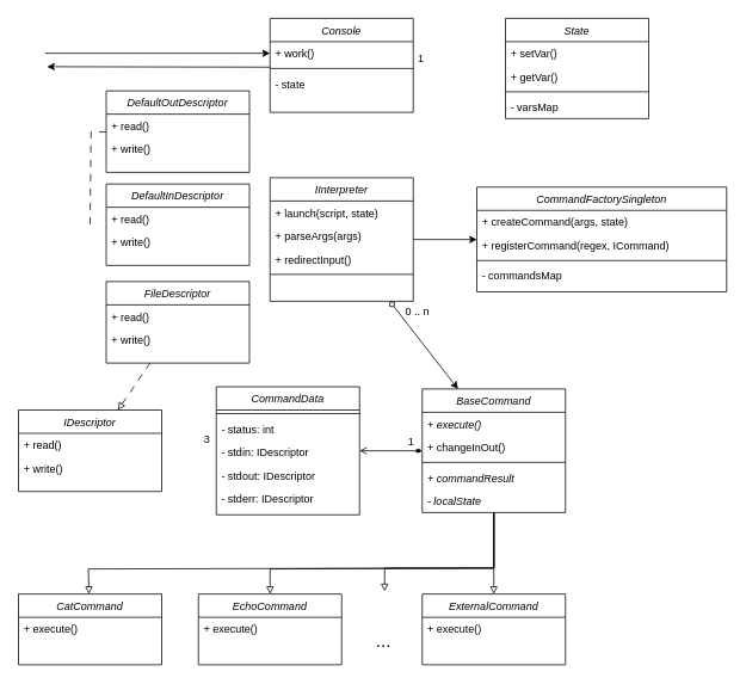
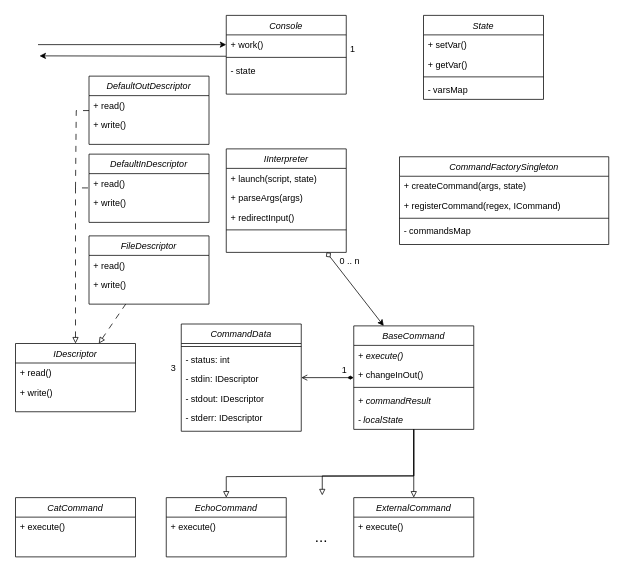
  <mxCell id="0" />
  <mxCell id="1" parent="0" />
  <mxCell id="2" value="BaseCommand" style="swimlane;fontStyle=2;align=center;verticalAlign=top;childLayout=stackLayout;horizontal=1;startSize=26;horizontalStack=0;resizeParent=1;resizeLast=0;collapsible=1;marginBottom=0;rounded=0;shadow=0;strokeWidth=1;" parent="1" vertex="1"><mxGeometry x="471" y="434" width="160" height="138" as="geometry"><mxRectangle x="230" y="140" width="160" height="26" as="alternateBounds" /></mxGeometry></mxCell>
  <mxCell id="3" value="+ execute()" style="text;align=left;verticalAlign=top;spacingLeft=4;spacingRight=4;overflow=hidden;rotatable=0;points=[[0,0.5],[1,0.5]];portConstraint=eastwest;rounded=0;shadow=0;html=0;fontStyle=2" parent="2" vertex="1"><mxGeometry y="26" width="160" height="26" as="geometry" /></mxCell>
  <mxCell id="4" value="+ changeInOut()" style="text;align=left;verticalAlign=top;spacingLeft=4;spacingRight=4;overflow=hidden;rotatable=0;points=[[0,0.5],[1,0.5]];portConstraint=eastwest;rounded=0;shadow=0;html=0;fontStyle=0" parent="2" vertex="1"><mxGeometry y="52" width="160" height="26" as="geometry" /></mxCell>
  <mxCell id="5" value="" style="line;html=1;strokeWidth=1;align=left;verticalAlign=middle;spacingTop=-1;spacingLeft=3;spacingRight=3;rotatable=0;labelPosition=right;points=[];portConstraint=eastwest;" parent="2" vertex="1"><mxGeometry y="78" width="160" height="8" as="geometry" /></mxCell>
  <mxCell id="6" value="+ commandResult" style="text;align=left;verticalAlign=top;spacingLeft=4;spacingRight=4;overflow=hidden;rotatable=0;points=[[0,0.5],[1,0.5]];portConstraint=eastwest;rounded=0;shadow=0;html=0;fontStyle=2" parent="2" vertex="1"><mxGeometry y="86" width="160" height="26" as="geometry" /></mxCell>
  <mxCell id="7" value="- localState" style="text;align=left;verticalAlign=top;spacingLeft=4;spacingRight=4;overflow=hidden;rotatable=0;points=[[0,0.5],[1,0.5]];portConstraint=eastwest;rounded=0;shadow=0;html=0;fontStyle=2" parent="2" vertex="1"><mxGeometry y="112" width="160" height="26" as="geometry" /></mxCell>
  <mxCell id="8" value="CatCommand" style="swimlane;fontStyle=2;align=center;verticalAlign=top;childLayout=stackLayout;horizontal=1;startSize=26;horizontalStack=0;resizeParent=1;resizeLast=0;collapsible=1;marginBottom=0;rounded=0;shadow=0;strokeWidth=1;" parent="1" vertex="1"><mxGeometry x="20" y="663" width="160" height="79" as="geometry"><mxRectangle x="230" y="140" width="160" height="26" as="alternateBounds" /></mxGeometry></mxCell>
  <mxCell id="9" value="+ execute()" style="text;align=left;verticalAlign=top;spacingLeft=4;spacingRight=4;overflow=hidden;rotatable=0;points=[[0,0.5],[1,0.5]];portConstraint=eastwest;rounded=0;shadow=0;html=0;" parent="8" vertex="1"><mxGeometry y="26" width="160" height="26" as="geometry" /></mxCell>
  <mxCell id="10" value="CommandData" style="swimlane;fontStyle=2;align=center;verticalAlign=top;childLayout=stackLayout;horizontal=1;startSize=26;horizontalStack=0;resizeParent=1;resizeLast=0;collapsible=1;marginBottom=0;rounded=0;shadow=0;strokeWidth=1;" parent="1" vertex="1"><mxGeometry x="241" y="431.5" width="160" height="143" as="geometry"><mxRectangle x="230" y="140" width="160" height="26" as="alternateBounds" /></mxGeometry></mxCell>
  <mxCell id="11" value="" style="line;html=1;strokeWidth=1;align=left;verticalAlign=middle;spacingTop=-1;spacingLeft=3;spacingRight=3;rotatable=0;labelPosition=right;points=[];portConstraint=eastwest;" parent="10" vertex="1"><mxGeometry y="26" width="160" height="8" as="geometry" /></mxCell>
  <mxCell id="12" value="- status: int" style="text;align=left;verticalAlign=top;spacingLeft=4;spacingRight=4;overflow=hidden;rotatable=0;points=[[0,0.5],[1,0.5]];portConstraint=eastwest;rounded=0;shadow=0;html=0;" parent="10" vertex="1"><mxGeometry y="34" width="160" height="26" as="geometry" /></mxCell>
  <mxCell id="13" value="- stdin: IDescriptor" style="text;align=left;verticalAlign=top;spacingLeft=4;spacingRight=4;overflow=hidden;rotatable=0;points=[[0,0.5],[1,0.5]];portConstraint=eastwest;rounded=0;shadow=0;html=0;" parent="10" vertex="1"><mxGeometry y="60" width="160" height="26" as="geometry" /></mxCell>
  <mxCell id="14" value="- stdout: IDescriptor" style="text;align=left;verticalAlign=top;spacingLeft=4;spacingRight=4;overflow=hidden;rotatable=0;points=[[0,0.5],[1,0.5]];portConstraint=eastwest;rounded=0;shadow=0;html=0;" parent="10" vertex="1"><mxGeometry y="86" width="160" height="26" as="geometry" /></mxCell>
  <mxCell id="15" value="- stderr: IDescriptor" style="text;align=left;verticalAlign=top;spacingLeft=4;spacingRight=4;overflow=hidden;rotatable=0;points=[[0,0.5],[1,0.5]];portConstraint=eastwest;rounded=0;shadow=0;html=0;" parent="10" vertex="1"><mxGeometry y="112" width="160" height="26" as="geometry" /></mxCell>
  <mxCell id="16" value="&lt;font style=&quot;font-size: 20px;&quot;&gt;...&lt;/font&gt;" style="text;html=1;align=center;verticalAlign=middle;whiteSpace=wrap;rounded=0;" parent="1" vertex="1"><mxGeometry x="398" y="700" width="60" height="30" as="geometry" /></mxCell>
  <mxCell id="17" value="EchoCommand" style="swimlane;fontStyle=2;align=center;verticalAlign=top;childLayout=stackLayout;horizontal=1;startSize=26;horizontalStack=0;resizeParent=1;resizeLast=0;collapsible=1;marginBottom=0;rounded=0;shadow=0;strokeWidth=1;" parent="1" vertex="1"><mxGeometry x="221" y="663" width="160" height="79" as="geometry"><mxRectangle x="230" y="140" width="160" height="26" as="alternateBounds" /></mxGeometry></mxCell>
  <mxCell id="18" value="+ execute()" style="text;align=left;verticalAlign=top;spacingLeft=4;spacingRight=4;overflow=hidden;rotatable=0;points=[[0,0.5],[1,0.5]];portConstraint=eastwest;rounded=0;shadow=0;html=0;" parent="17" vertex="1"><mxGeometry y="26" width="160" height="26" as="geometry" /></mxCell>
  <mxCell id="19" value="IInterpreter" style="swimlane;fontStyle=2;align=center;verticalAlign=top;childLayout=stackLayout;horizontal=1;startSize=26;horizontalStack=0;resizeParent=1;resizeLast=0;collapsible=1;marginBottom=0;rounded=0;shadow=0;strokeWidth=1;" parent="1" vertex="1"><mxGeometry x="301" y="198" width="160" height="138" as="geometry"><mxRectangle x="230" y="140" width="160" height="26" as="alternateBounds" /></mxGeometry></mxCell>
  <mxCell id="20" value="+ launch(script, state)" style="text;align=left;verticalAlign=top;spacingLeft=4;spacingRight=4;overflow=hidden;rotatable=0;points=[[0,0.5],[1,0.5]];portConstraint=eastwest;rounded=0;shadow=0;html=0;" parent="19" vertex="1"><mxGeometry y="26" width="160" height="26" as="geometry" /></mxCell>
  <mxCell id="21" value="+ parseArgs(args)" style="text;align=left;verticalAlign=top;spacingLeft=4;spacingRight=4;overflow=hidden;rotatable=0;points=[[0,0.5],[1,0.5]];portConstraint=eastwest;rounded=0;shadow=0;html=0;" parent="19" vertex="1"><mxGeometry y="52" width="160" height="26" as="geometry" /></mxCell>
  <mxCell id="22" value="+ redirectInput()" style="text;align=left;verticalAlign=top;spacingLeft=4;spacingRight=4;overflow=hidden;rotatable=0;points=[[0,0.5],[1,0.5]];portConstraint=eastwest;rounded=0;shadow=0;html=0;" vertex="1" parent="19"><mxGeometry y="78" width="160" height="26" as="geometry" /></mxCell>
  <mxCell id="23" value="" style="line;html=1;strokeWidth=1;align=left;verticalAlign=middle;spacingTop=-1;spacingLeft=3;spacingRight=3;rotatable=0;labelPosition=right;points=[];portConstraint=eastwest;" parent="19" vertex="1"><mxGeometry y="104" width="160" height="8" as="geometry" /></mxCell>
  <mxCell id="24" value="CommandFactorySingleton" style="swimlane;fontStyle=2;align=center;verticalAlign=top;childLayout=stackLayout;horizontal=1;startSize=26;horizontalStack=0;resizeParent=1;resizeLast=0;collapsible=1;marginBottom=0;rounded=0;shadow=0;strokeWidth=1;" parent="1" vertex="1"><mxGeometry x="532" y="208.5" width="279" height="117" as="geometry"><mxRectangle x="230" y="140" width="160" height="26" as="alternateBounds" /></mxGeometry></mxCell>
  <mxCell id="25" value="+ createCommand(args, state)" style="text;align=left;verticalAlign=top;spacingLeft=4;spacingRight=4;overflow=hidden;rotatable=0;points=[[0,0.5],[1,0.5]];portConstraint=eastwest;rounded=0;shadow=0;html=0;" parent="24" vertex="1"><mxGeometry y="26" width="279" height="26" as="geometry" /></mxCell>
  <mxCell id="26" value="+ registerCommand(regex, ICommand)" style="text;align=left;verticalAlign=top;spacingLeft=4;spacingRight=4;overflow=hidden;rotatable=0;points=[[0,0.5],[1,0.5]];portConstraint=eastwest;rounded=0;shadow=0;html=0;" parent="24" vertex="1"><mxGeometry y="52" width="279" height="26" as="geometry" /></mxCell>
  <mxCell id="27" value="" style="line;html=1;strokeWidth=1;align=left;verticalAlign=middle;spacingTop=-1;spacingLeft=3;spacingRight=3;rotatable=0;labelPosition=right;points=[];portConstraint=eastwest;" parent="24" vertex="1"><mxGeometry y="78" width="279" height="8" as="geometry" /></mxCell>
  <mxCell id="28" value="- commandsMap" style="text;align=left;verticalAlign=top;spacingLeft=4;spacingRight=4;overflow=hidden;rotatable=0;points=[[0,0.5],[1,0.5]];portConstraint=eastwest;rounded=0;shadow=0;html=0;" parent="24" vertex="1"><mxGeometry y="86" width="279" height="26" as="geometry" /></mxCell>
  <mxCell id="29" value="ExternalCommand" style="swimlane;fontStyle=2;align=center;verticalAlign=top;childLayout=stackLayout;horizontal=1;startSize=26;horizontalStack=0;resizeParent=1;resizeLast=0;collapsible=1;marginBottom=0;rounded=0;shadow=0;strokeWidth=1;" parent="1" vertex="1"><mxGeometry x="471" y="663" width="160" height="79" as="geometry"><mxRectangle x="230" y="140" width="160" height="26" as="alternateBounds" /></mxGeometry></mxCell>
  <mxCell id="30" value="+ execute()" style="text;align=left;verticalAlign=top;spacingLeft=4;spacingRight=4;overflow=hidden;rotatable=0;points=[[0,0.5],[1,0.5]];portConstraint=eastwest;rounded=0;shadow=0;html=0;" parent="29" vertex="1"><mxGeometry y="26" width="160" height="26" as="geometry" /></mxCell>
  <mxCell id="31" value="Console" style="swimlane;fontStyle=2;align=center;verticalAlign=top;childLayout=stackLayout;horizontal=1;startSize=26;horizontalStack=0;resizeParent=1;resizeLast=0;collapsible=1;marginBottom=0;rounded=0;shadow=0;strokeWidth=1;" parent="1" vertex="1"><mxGeometry x="301" y="20" width="160" height="105" as="geometry"><mxRectangle x="230" y="140" width="160" height="26" as="alternateBounds" /></mxGeometry></mxCell>
  <mxCell id="32" value="+ work()" style="text;align=left;verticalAlign=top;spacingLeft=4;spacingRight=4;overflow=hidden;rotatable=0;points=[[0,0.5],[1,0.5]];portConstraint=eastwest;rounded=0;shadow=0;html=0;" parent="31" vertex="1"><mxGeometry y="26" width="160" height="26" as="geometry" /></mxCell>
  <mxCell id="33" value="" style="line;html=1;strokeWidth=1;align=left;verticalAlign=middle;spacingTop=-1;spacingLeft=3;spacingRight=3;rotatable=0;labelPosition=right;points=[];portConstraint=eastwest;" parent="31" vertex="1"><mxGeometry y="52" width="160" height="8" as="geometry" /></mxCell>
  <mxCell id="34" value="- state" style="text;align=left;verticalAlign=top;spacingLeft=4;spacingRight=4;overflow=hidden;rotatable=0;points=[[0,0.5],[1,0.5]];portConstraint=eastwest;rounded=0;shadow=0;html=0;" parent="31" vertex="1"><mxGeometry y="60" width="160" height="26" as="geometry" /></mxCell>
  <mxCell id="35" value="" style="endArrow=open;html=1;rounded=0;startArrow=diamondThin;startFill=1;" parent="1" source="2" target="10" edge="1"><mxGeometry width="50" height="50" relative="1" as="geometry"><mxPoint x="393" y="592" as="sourcePoint" /><mxPoint x="443" y="542" as="targetPoint" /></mxGeometry></mxCell>
  <mxCell id="36" value="1" style="text;html=1;align=center;verticalAlign=middle;whiteSpace=wrap;rounded=0;" parent="1" vertex="1"><mxGeometry x="429" y="478" width="60" height="30" as="geometry" /></mxCell>
- <mxCell id="37" value="" style="endArrow=block;html=1;rounded=0;endFill=0;" parent="1" source="2" target="8" edge="1"><mxGeometry width="50" height="50" relative="1" as="geometry"><mxPoint x="251" y="523" as="sourcePoint" /><mxPoint x="173" y="523" as="targetPoint" /><Array as="points"><mxPoint x="551" y="634" /><mxPoint x="98" y="635" /></Array></mxGeometry></mxCell>
  <mxCell id="38" value="" style="endArrow=block;html=1;rounded=0;endFill=0;" parent="1" target="17" edge="1"><mxGeometry width="50" height="50" relative="1" as="geometry"><mxPoint x="551" y="572" as="sourcePoint" /><mxPoint x="83" y="663" as="targetPoint" /><Array as="points"><mxPoint x="551" y="634" /><mxPoint x="301" y="635" /></Array></mxGeometry></mxCell>
  <mxCell id="39" value="" style="endArrow=block;html=1;rounded=0;endFill=0;exitX=0.5;exitY=0.998;exitDx=0;exitDy=0;exitPerimeter=0;" parent="1" source="7" edge="1"><mxGeometry width="50" height="50" relative="1" as="geometry"><mxPoint x="554" y="572" as="sourcePoint" /><mxPoint x="429" y="660" as="targetPoint" /><Array as="points"><mxPoint x="551" y="634" /><mxPoint x="429" y="634" /></Array></mxGeometry></mxCell>
  <mxCell id="40" value="" style="endArrow=block;html=1;rounded=0;endFill=0;" parent="1" source="2" target="29" edge="1"><mxGeometry width="50" height="50" relative="1" as="geometry"><mxPoint x="559" y="608" as="sourcePoint" /><mxPoint x="436" y="670" as="targetPoint" /><Array as="points" /></mxGeometry></mxCell>
- <mxCell id="41" value="" style="endArrow=classic;html=1;rounded=0;" parent="1" source="19" target="24" edge="1"><mxGeometry width="50" height="50" relative="1" as="geometry"><mxPoint x="447" y="284" as="sourcePoint" /><mxPoint x="497" y="234" as="targetPoint" /></mxGeometry></mxCell>
  <mxCell id="42" value="State" style="swimlane;fontStyle=2;align=center;verticalAlign=top;childLayout=stackLayout;horizontal=1;startSize=26;horizontalStack=0;resizeParent=1;resizeLast=0;collapsible=1;marginBottom=0;rounded=0;shadow=0;strokeWidth=1;" parent="1" vertex="1"><mxGeometry x="564" y="20" width="160" height="112" as="geometry"><mxRectangle x="230" y="140" width="160" height="26" as="alternateBounds" /></mxGeometry></mxCell>
  <mxCell id="43" value="+ setVar()" style="text;align=left;verticalAlign=top;spacingLeft=4;spacingRight=4;overflow=hidden;rotatable=0;points=[[0,0.5],[1,0.5]];portConstraint=eastwest;rounded=0;shadow=0;html=0;" parent="42" vertex="1"><mxGeometry y="26" width="160" height="26" as="geometry" /></mxCell>
  <mxCell id="44" value="+ getVar()" style="text;align=left;verticalAlign=top;spacingLeft=4;spacingRight=4;overflow=hidden;rotatable=0;points=[[0,0.5],[1,0.5]];portConstraint=eastwest;rounded=0;shadow=0;html=0;" parent="42" vertex="1"><mxGeometry y="52" width="160" height="26" as="geometry" /></mxCell>
  <mxCell id="45" value="" style="line;html=1;strokeWidth=1;align=left;verticalAlign=middle;spacingTop=-1;spacingLeft=3;spacingRight=3;rotatable=0;labelPosition=right;points=[];portConstraint=eastwest;" parent="42" vertex="1"><mxGeometry y="78" width="160" height="8" as="geometry" /></mxCell>
  <mxCell id="46" value="- varsMap" style="text;align=left;verticalAlign=top;spacingLeft=4;spacingRight=4;overflow=hidden;rotatable=0;points=[[0,0.5],[1,0.5]];portConstraint=eastwest;rounded=0;shadow=0;html=0;" parent="42" vertex="1"><mxGeometry y="86" width="160" height="26" as="geometry" /></mxCell>
  <mxCell id="47" value="1" style="text;html=1;align=center;verticalAlign=middle;whiteSpace=wrap;rounded=0;" parent="1" vertex="1"><mxGeometry x="440" y="50" width="60" height="30" as="geometry" /></mxCell>
  <mxCell id="48" value="" style="endArrow=classic;html=1;rounded=0;entryX=0.25;entryY=0;entryDx=0;entryDy=0;startArrow=diamond;startFill=0;" parent="1" source="19" target="2" edge="1"><mxGeometry width="50" height="50" relative="1" as="geometry"><mxPoint x="343" y="314" as="sourcePoint" /><mxPoint x="393" y="264" as="targetPoint" /><Array as="points" /></mxGeometry></mxCell>
  <mxCell id="49" value="" style="endArrow=classic;html=1;rounded=0;entryX=0;entryY=0.5;entryDx=0;entryDy=0;" parent="1" target="32" edge="1"><mxGeometry width="50" height="50" relative="1" as="geometry"><mxPoint x="50" y="59" as="sourcePoint" /><mxPoint x="433" y="97" as="targetPoint" /></mxGeometry></mxCell>
  <mxCell id="50" value="IDescriptor" style="swimlane;fontStyle=2;align=center;verticalAlign=top;childLayout=stackLayout;horizontal=1;startSize=26;horizontalStack=0;resizeParent=1;resizeLast=0;collapsible=1;marginBottom=0;rounded=0;shadow=0;strokeWidth=1;" parent="1" vertex="1"><mxGeometry x="20" y="457.5" width="160" height="91" as="geometry"><mxRectangle x="230" y="140" width="160" height="26" as="alternateBounds" /></mxGeometry></mxCell>
  <mxCell id="51" value="+ read()" style="text;align=left;verticalAlign=top;spacingLeft=4;spacingRight=4;overflow=hidden;rotatable=0;points=[[0,0.5],[1,0.5]];portConstraint=eastwest;rounded=0;shadow=0;html=0;fontStyle=0" parent="50" vertex="1"><mxGeometry y="26" width="160" height="26" as="geometry" /></mxCell>
  <mxCell id="52" value="+ write()" style="text;align=left;verticalAlign=top;spacingLeft=4;spacingRight=4;overflow=hidden;rotatable=0;points=[[0,0.5],[1,0.5]];portConstraint=eastwest;rounded=0;shadow=0;html=0;fontStyle=0" parent="50" vertex="1"><mxGeometry y="52" width="160" height="26" as="geometry" /></mxCell>
  <mxCell id="53" value="" style="endArrow=classic;html=1;rounded=0;exitX=-0.002;exitY=1.096;exitDx=0;exitDy=0;exitPerimeter=0;" parent="1" source="32" edge="1"><mxGeometry width="50" height="50" relative="1" as="geometry"><mxPoint x="325" y="161" as="sourcePoint" /><mxPoint x="52" y="74" as="targetPoint" /></mxGeometry></mxCell>
  <mxCell id="54" value="FileDescriptor" style="swimlane;fontStyle=2;align=center;verticalAlign=top;childLayout=stackLayout;horizontal=1;startSize=26;horizontalStack=0;resizeParent=1;resizeLast=0;collapsible=1;marginBottom=0;rounded=0;shadow=0;strokeWidth=1;" parent="1" vertex="1"><mxGeometry x="118" y="314" width="160" height="91" as="geometry"><mxRectangle x="230" y="140" width="160" height="26" as="alternateBounds" /></mxGeometry></mxCell>
  <mxCell id="55" value="+ read()" style="text;align=left;verticalAlign=top;spacingLeft=4;spacingRight=4;overflow=hidden;rotatable=0;points=[[0,0.5],[1,0.5]];portConstraint=eastwest;rounded=0;shadow=0;html=0;fontStyle=0" parent="54" vertex="1"><mxGeometry y="26" width="160" height="26" as="geometry" /></mxCell>
  <mxCell id="56" value="+ write()" style="text;align=left;verticalAlign=top;spacingLeft=4;spacingRight=4;overflow=hidden;rotatable=0;points=[[0,0.5],[1,0.5]];portConstraint=eastwest;rounded=0;shadow=0;html=0;fontStyle=0" parent="54" vertex="1"><mxGeometry y="52" width="160" height="26" as="geometry" /></mxCell>
  <mxCell id="57" value="DefaultInDescriptor" style="swimlane;fontStyle=2;align=center;verticalAlign=top;childLayout=stackLayout;horizontal=1;startSize=26;horizontalStack=0;resizeParent=1;resizeLast=0;collapsible=1;marginBottom=0;rounded=0;shadow=0;strokeWidth=1;" parent="1" vertex="1"><mxGeometry x="118" y="205" width="160" height="91" as="geometry"><mxRectangle x="230" y="140" width="160" height="26" as="alternateBounds" /></mxGeometry></mxCell>
  <mxCell id="58" value="+ read()" style="text;align=left;verticalAlign=top;spacingLeft=4;spacingRight=4;overflow=hidden;rotatable=0;points=[[0,0.5],[1,0.5]];portConstraint=eastwest;rounded=0;shadow=0;html=0;fontStyle=0" parent="57" vertex="1"><mxGeometry y="26" width="160" height="26" as="geometry" /></mxCell>
  <mxCell id="59" value="+ write()" style="text;align=left;verticalAlign=top;spacingLeft=4;spacingRight=4;overflow=hidden;rotatable=0;points=[[0,0.5],[1,0.5]];portConstraint=eastwest;rounded=0;shadow=0;html=0;fontStyle=0" parent="57" vertex="1"><mxGeometry y="52" width="160" height="26" as="geometry" /></mxCell>
+ <mxCell id="60" value="" style="endArrow=none;html=1;rounded=0;endFill=0;startArrow=block;startFill=0;dashed=1;dashPattern=8 8;" parent="1" source="50" target="57" edge="1"><mxGeometry width="50" height="50" relative="1" as="geometry"><mxPoint x="289" y="399" as="sourcePoint" /><mxPoint x="339" y="349" as="targetPoint" /><Array as="points"><mxPoint x="100" y="250" /></Array></mxGeometry></mxCell>
  <mxCell id="61" value="" style="endArrow=none;html=1;rounded=0;endFill=0;startArrow=block;startFill=0;dashed=1;dashPattern=8 8;" parent="1" source="50" target="54" edge="1"><mxGeometry width="50" height="50" relative="1" as="geometry"><mxPoint x="82" y="468" as="sourcePoint" /><mxPoint x="51" y="419" as="targetPoint" /></mxGeometry></mxCell>
  <mxCell id="62" value="DefaultOutDescriptor" style="swimlane;fontStyle=2;align=center;verticalAlign=top;childLayout=stackLayout;horizontal=1;startSize=26;horizontalStack=0;resizeParent=1;resizeLast=0;collapsible=1;marginBottom=0;rounded=0;shadow=0;strokeWidth=1;" vertex="1" parent="1"><mxGeometry x="118" y="101" width="160" height="91" as="geometry"><mxRectangle x="230" y="140" width="160" height="26" as="alternateBounds" /></mxGeometry></mxCell>
  <mxCell id="63" value="+ read()" style="text;align=left;verticalAlign=top;spacingLeft=4;spacingRight=4;overflow=hidden;rotatable=0;points=[[0,0.5],[1,0.5]];portConstraint=eastwest;rounded=0;shadow=0;html=0;fontStyle=0" vertex="1" parent="62"><mxGeometry y="26" width="160" height="26" as="geometry" /></mxCell>
  <mxCell id="64" value="+ write()" style="text;align=left;verticalAlign=top;spacingLeft=4;spacingRight=4;overflow=hidden;rotatable=0;points=[[0,0.5],[1,0.5]];portConstraint=eastwest;rounded=0;shadow=0;html=0;fontStyle=0" vertex="1" parent="62"><mxGeometry y="52" width="160" height="26" as="geometry" /></mxCell>
  <mxCell id="65" value="" style="endArrow=none;html=1;rounded=0;endFill=0;dashed=1;dashPattern=8 8;" edge="1" parent="1" source="62"><mxGeometry width="50" height="50" relative="1" as="geometry"><mxPoint x="111" y="201" as="sourcePoint" /><mxPoint x="100" y="251" as="targetPoint" /><Array as="points"><mxPoint x="101" y="147" /></Array></mxGeometry></mxCell>
  <mxCell id="66" value="3" style="text;html=1;align=center;verticalAlign=middle;whiteSpace=wrap;rounded=0;" vertex="1" parent="1"><mxGeometry x="201" y="475" width="60" height="30" as="geometry" /></mxCell>
  <mxCell id="67" value="0 .. n" style="text;html=1;align=center;verticalAlign=middle;whiteSpace=wrap;rounded=0;" vertex="1" parent="1"><mxGeometry x="436" y="333" width="60" height="30" as="geometry" /></mxCell>
